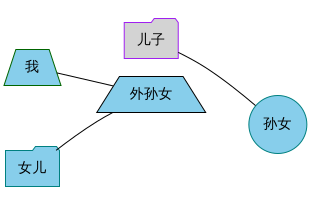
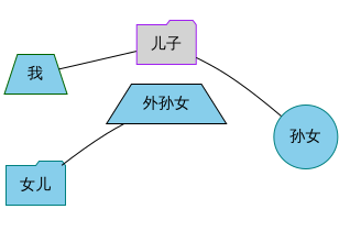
  graph {
    fontname=Inter
    rankdir=LR
    node [fillcolor=skyblue fontname=Inter shape=circle style=filled]
    edge [fontname=Inter]
    "我" [color=darkgreen shape=trapezium]
    "儿子" [color=purple fillcolor=lightgrey shape=folder]
    temp1 [style=invis fillcolor=""]
    "孙女" [color=teal]
    "女儿" [color=teal shape=folder]
    temp2 [style=invis fillcolor=""]
    "外孙女" [color=black shape=trapezium]
-   "我" -- "外孙女"
+   "我" -- "儿子"
    "儿子" -- temp1 [style=invis weight=10]
    "儿子" -- "孙女"
    "女儿" -- temp2 [style=invis weight=10]
    "女儿" -- "外孙女"
  }
